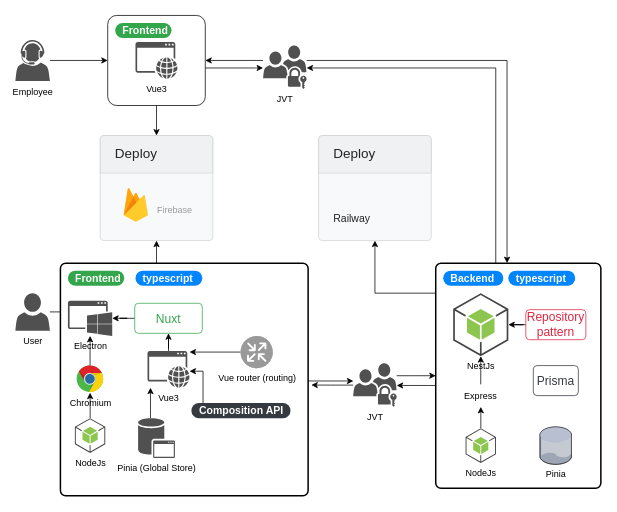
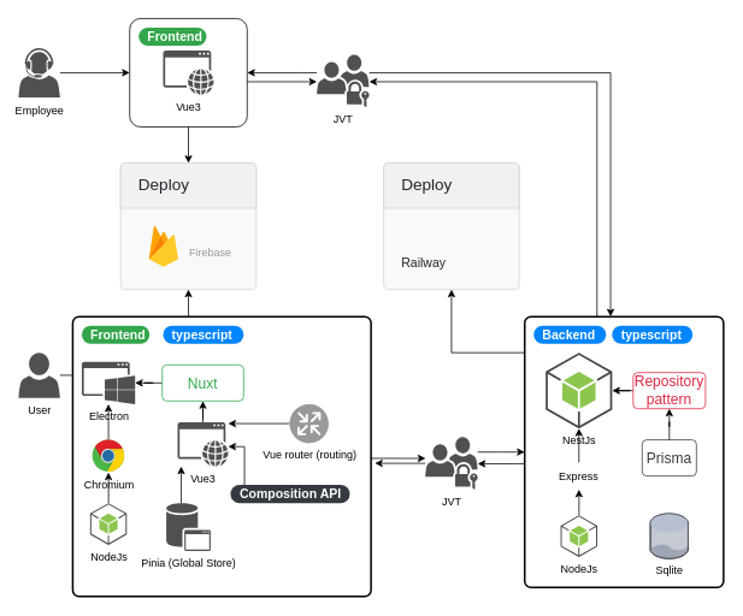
  <mxCell id="0" />
  <mxCell id="1" parent="0" />
  <mxCell id="2" value="" style="edgeStyle=orthogonalEdgeStyle;rounded=0;orthogonalLoop=1;jettySize=auto;html=1;" edge="1" parent="1" source="3" target="25"><mxGeometry relative="1" as="geometry" /></mxCell>
  <mxCell id="3" value="User" style="sketch=0;pointerEvents=1;shadow=0;dashed=0;html=1;strokeColor=none;fillColor=#505050;labelPosition=center;verticalLabelPosition=bottom;verticalAlign=top;outlineConnect=0;align=center;shape=mxgraph.office.users.user;" vertex="1" parent="1"><mxGeometry x="20" y="390" width="46" height="50" as="geometry" /></mxCell>
  <mxCell id="4" style="edgeStyle=orthogonalEdgeStyle;rounded=0;orthogonalLoop=1;jettySize=auto;html=1;" edge="1" parent="1" source="40" target="11"><mxGeometry relative="1" as="geometry"><Array as="points"><mxPoint x="499" y="390" /></Array></mxGeometry></mxCell>
  <mxCell id="5" style="edgeStyle=orthogonalEdgeStyle;rounded=0;orthogonalLoop=1;jettySize=auto;html=1;" edge="1" parent="1" source="6" target="15"><mxGeometry relative="1" as="geometry" /></mxCell>
  <mxCell id="6" value="Employee" style="sketch=0;pointerEvents=1;shadow=0;dashed=0;html=1;strokeColor=none;fillColor=#505050;labelPosition=center;verticalLabelPosition=bottom;verticalAlign=top;outlineConnect=0;align=center;shape=mxgraph.office.users.call_center_agent;" vertex="1" parent="1"><mxGeometry x="20" y="52.5" width="46" height="55" as="geometry" /></mxCell>
  <mxCell id="7" style="edgeStyle=orthogonalEdgeStyle;rounded=0;orthogonalLoop=1;jettySize=auto;html=1;exitX=0;exitY=0.5;exitDx=0;exitDy=0;entryX=1.013;entryY=0.524;entryDx=0;entryDy=0;entryPerimeter=0;" edge="1" parent="1" source="32" target="21"><mxGeometry relative="1" as="geometry" /></mxCell>
  <mxCell id="8" value="" style="html=1;shadow=0;dashed=0;shape=mxgraph.bootstrap.rrect;rSize=5;strokeColor=#D2D3D4;html=1;whiteSpace=wrap;fillColor=#F8F9FA;fontColor=#212529;verticalAlign=bottom;align=left;spacing=20;spacingBottom=0;fontSize=14;" vertex="1" parent="1"><mxGeometry x="133" y="180" width="150" height="140" as="geometry" /></mxCell>
  <mxCell id="9" value="Deploy" style="html=1;shadow=0;dashed=0;shape=mxgraph.bootstrap.topButton;rSize=5;perimeter=none;whiteSpace=wrap;fillColor=#F0F1F2;strokeColor=#D2D3D4;fontColor=#212529;resizeWidth=1;fontSize=18;align=left;spacing=20;" vertex="1" parent="8"><mxGeometry width="150" height="50" relative="1" as="geometry" /></mxCell>
  <mxCell id="10" value="Firebase" style="sketch=0;dashed=0;connectable=0;html=1;fillColor=#5184F3;strokeColor=none;shape=mxgraph.gcp2.firebase;part=1;labelPosition=right;verticalLabelPosition=middle;align=left;verticalAlign=middle;spacingLeft=5;fontColor=#999999;fontSize=12;" vertex="1" parent="8"><mxGeometry x="31.3" y="70" width="32.4" height="45" as="geometry"><mxPoint x="5" y="7" as="offset" /></mxGeometry></mxCell>
  <mxCell id="11" value="Railway" style="html=1;shadow=0;dashed=0;shape=mxgraph.bootstrap.rrect;rSize=5;strokeColor=#D2D3D4;html=1;whiteSpace=wrap;fillColor=#F8F9FA;fontColor=#212529;verticalAlign=bottom;align=left;spacing=20;spacingBottom=0;fontSize=14;" vertex="1" parent="1"><mxGeometry x="424" y="180" width="150" height="140" as="geometry" /></mxCell>
  <mxCell id="12" value="Deploy" style="html=1;shadow=0;dashed=0;shape=mxgraph.bootstrap.topButton;rSize=5;perimeter=none;whiteSpace=wrap;fillColor=#F0F1F2;strokeColor=#D2D3D4;fontColor=#212529;resizeWidth=1;fontSize=18;align=left;spacing=20;" vertex="1" parent="11"><mxGeometry width="150" height="50" relative="1" as="geometry" /></mxCell>
  <mxCell id="13" style="edgeStyle=orthogonalEdgeStyle;rounded=0;orthogonalLoop=1;jettySize=auto;html=1;" edge="1" parent="1" source="23" target="8"><mxGeometry relative="1" as="geometry" /></mxCell>
  <mxCell id="14" value="" style="group" vertex="1" connectable="0" parent="1"><mxGeometry x="143" y="20" width="130" height="120" as="geometry" /></mxCell>
  <mxCell id="15" value="" style="rounded=1;arcSize=10;whiteSpace=wrap;html=1;align=center;" vertex="1" parent="14"><mxGeometry width="130" height="120" as="geometry" /></mxCell>
  <mxCell id="16" value="Vue3" style="sketch=0;pointerEvents=1;shadow=0;dashed=0;html=1;strokeColor=none;fillColor=#505050;labelPosition=center;verticalLabelPosition=bottom;verticalAlign=top;outlineConnect=0;align=center;shape=mxgraph.office.concepts.application_web;" vertex="1" parent="14"><mxGeometry x="37" y="35.5" width="56" height="49" as="geometry" /></mxCell>
  <mxCell id="17" value="Frontend" style="rounded=1;whiteSpace=wrap;html=1;arcSize=50;strokeColor=none;strokeWidth=1;fillColor=#33A64C;fontColor=#FFFFFF;whiteSpace=wrap;align=left;verticalAlign=middle;spacingLeft=0;fontStyle=1;fontSize=14;spacing=10;" vertex="1" parent="14"><mxGeometry x="10" y="10" width="75" height="20" as="geometry" /></mxCell>
  <mxCell id="18" style="edgeStyle=orthogonalEdgeStyle;rounded=0;orthogonalLoop=1;jettySize=auto;html=1;" edge="1" parent="1" source="15" target="8"><mxGeometry relative="1" as="geometry" /></mxCell>
  <mxCell id="19" style="edgeStyle=orthogonalEdgeStyle;rounded=0;orthogonalLoop=1;jettySize=auto;html=1;" edge="1" parent="1" source="35" target="40"><mxGeometry relative="1" as="geometry"><Array as="points"><mxPoint x="675" y="80" /></Array></mxGeometry></mxCell>
  <mxCell id="20" style="edgeStyle=orthogonalEdgeStyle;rounded=0;orthogonalLoop=1;jettySize=auto;html=1;" edge="1" parent="1" source="35" target="15"><mxGeometry relative="1" as="geometry"><Array as="points"><mxPoint x="330" y="80" /><mxPoint x="330" y="80" /></Array></mxGeometry></mxCell>
  <mxCell id="21" value="" style="rounded=1;whiteSpace=wrap;html=1;absoluteArcSize=1;arcSize=14;strokeWidth=2;" vertex="1" parent="1"><mxGeometry x="80" y="350" width="330" height="310" as="geometry" /></mxCell>
  <mxCell id="22" style="edgeStyle=orthogonalEdgeStyle;rounded=0;orthogonalLoop=1;jettySize=auto;html=1;" edge="1" parent="1" source="23" target="53"><mxGeometry relative="1" as="geometry" /></mxCell>
  <mxCell id="23" value="Vue3" style="sketch=0;pointerEvents=1;shadow=0;dashed=0;html=1;strokeColor=none;fillColor=#505050;labelPosition=center;verticalLabelPosition=bottom;verticalAlign=top;outlineConnect=0;align=center;shape=mxgraph.office.concepts.application_web;" vertex="1" parent="1"><mxGeometry x="196" y="467" width="56" height="49" as="geometry" /></mxCell>
  <mxCell id="24" value="Electron" style="sketch=0;pointerEvents=1;shadow=0;dashed=0;html=1;strokeColor=none;fillColor=#505050;labelPosition=center;verticalLabelPosition=bottom;verticalAlign=top;outlineConnect=0;align=center;shape=mxgraph.office.concepts.application_windows;" vertex="1" parent="1"><mxGeometry x="90" y="400" width="59" height="47" as="geometry" /></mxCell>
  <mxCell id="25" value="Frontend" style="rounded=1;whiteSpace=wrap;html=1;arcSize=50;strokeColor=none;strokeWidth=1;fillColor=#33A64C;fontColor=#FFFFFF;whiteSpace=wrap;align=left;verticalAlign=middle;spacingLeft=0;fontStyle=1;fontSize=14;spacing=10;" vertex="1" parent="1"><mxGeometry x="90" y="360" width="75" height="20" as="geometry" /></mxCell>
  <mxCell id="26" style="edgeStyle=orthogonalEdgeStyle;rounded=0;orthogonalLoop=1;jettySize=auto;html=1;" edge="1" parent="1" source="27" target="23"><mxGeometry relative="1" as="geometry"><Array as="points"><mxPoint x="200" y="550" /><mxPoint x="200" y="550" /></Array></mxGeometry></mxCell>
  <mxCell id="27" value="Pinia (Global Store)" style="sketch=0;shadow=0;dashed=0;html=1;strokeColor=none;fillColor=#505050;labelPosition=center;verticalLabelPosition=bottom;verticalAlign=top;outlineConnect=0;align=center;shape=mxgraph.office.databases.application_store;" vertex="1" parent="1"><mxGeometry x="183.5" y="556.5" width="49" height="53" as="geometry" /></mxCell>
  <mxCell id="28" style="edgeStyle=orthogonalEdgeStyle;rounded=0;orthogonalLoop=1;jettySize=auto;html=1;" edge="1" parent="1" source="29" target="23"><mxGeometry relative="1" as="geometry"><Array as="points"><mxPoint x="270" y="469" /><mxPoint x="270" y="469" /></Array></mxGeometry></mxCell>
  <mxCell id="29" value="Vue router (routing)" style="fillColor=#999999;verticalLabelPosition=bottom;sketch=0;html=1;strokeColor=#ffffff;verticalAlign=top;align=center;points=[[0.145,0.145,0],[0.5,0,0],[0.855,0.145,0],[1,0.5,0],[0.855,0.855,0],[0.5,1,0],[0.145,0.855,0],[0,0.5,0]];pointerEvents=1;shape=mxgraph.cisco_safe.compositeIcon;bgIcon=ellipse;resIcon=mxgraph.cisco_safe.capability.routing;" vertex="1" parent="1"><mxGeometry x="320" y="447" width="43" height="43" as="geometry" /></mxCell>
  <mxCell id="30" value="" style="edgeStyle=orthogonalEdgeStyle;rounded=0;orthogonalLoop=1;jettySize=auto;html=1;entryX=0.005;entryY=0.406;entryDx=0;entryDy=0;entryPerimeter=0;" edge="1" parent="1" source="21" target="32"><mxGeometry relative="1" as="geometry"><mxPoint x="270" y="535" as="sourcePoint" /><mxPoint x="581" y="425" as="targetPoint" /><Array as="points"><mxPoint x="450" y="507" /><mxPoint x="450" y="507" /></Array></mxGeometry></mxCell>
  <mxCell id="31" style="edgeStyle=orthogonalEdgeStyle;rounded=0;orthogonalLoop=1;jettySize=auto;html=1;" edge="1" parent="1" source="32" target="40"><mxGeometry relative="1" as="geometry"><Array as="points"><mxPoint x="550" y="500" /><mxPoint x="550" y="500" /></Array></mxGeometry></mxCell>
  <mxCell id="32" value="JVT" style="sketch=0;pointerEvents=1;shadow=0;dashed=0;html=1;strokeColor=none;fillColor=#505050;labelPosition=center;verticalLabelPosition=bottom;verticalAlign=top;outlineConnect=0;align=center;shape=mxgraph.office.users.universal_security_group;" vertex="1" parent="1"><mxGeometry x="470" y="483.5" width="58" height="58" as="geometry" /></mxCell>
  <mxCell id="33" value="" style="edgeStyle=orthogonalEdgeStyle;rounded=0;orthogonalLoop=1;jettySize=auto;html=1;" edge="1" parent="1" source="15" target="35"><mxGeometry relative="1" as="geometry"><mxPoint x="273" y="80" as="sourcePoint" /><mxPoint x="675" y="360" as="targetPoint" /><Array as="points"><mxPoint x="340" y="90" /><mxPoint x="340" y="90" /></Array></mxGeometry></mxCell>
  <mxCell id="34" value="" style="edgeStyle=orthogonalEdgeStyle;rounded=0;orthogonalLoop=1;jettySize=auto;html=1;" edge="1" parent="1" source="40" target="35"><mxGeometry relative="1" as="geometry"><mxPoint x="580" y="440" as="sourcePoint" /><mxPoint x="273" y="100" as="targetPoint" /><Array as="points"><mxPoint x="660" y="90" /></Array></mxGeometry></mxCell>
  <mxCell id="35" value="JVT" style="sketch=0;pointerEvents=1;shadow=0;dashed=0;html=1;strokeColor=none;fillColor=#505050;labelPosition=center;verticalLabelPosition=bottom;verticalAlign=top;outlineConnect=0;align=center;shape=mxgraph.office.users.universal_security_group;" vertex="1" parent="1"><mxGeometry x="350" y="60" width="58" height="58" as="geometry" /></mxCell>
  <mxCell id="36" style="edgeStyle=orthogonalEdgeStyle;rounded=0;orthogonalLoop=1;jettySize=auto;html=1;" edge="1" parent="1" source="58" target="24"><mxGeometry relative="1" as="geometry" /></mxCell>
  <mxCell id="37" value="NodeJs&lt;br&gt;" style="outlineConnect=0;dashed=0;verticalLabelPosition=bottom;verticalAlign=top;align=center;html=1;shape=mxgraph.aws3.android;fillColor=#8CC64F;gradientColor=none;" vertex="1" parent="1"><mxGeometry x="99.25" y="556.5" width="40.5" height="46.29" as="geometry" /></mxCell>
  <mxCell id="38" value="typescript" style="rounded=1;whiteSpace=wrap;html=1;arcSize=50;strokeColor=none;strokeWidth=1;fillColor=#0085FC;fontColor=#FFFFFF;whiteSpace=wrap;align=left;verticalAlign=middle;spacingLeft=0;fontStyle=1;fontSize=14;spacing=10;" vertex="1" parent="1"><mxGeometry x="180" y="360" width="89" height="20" as="geometry" /></mxCell>
  <mxCell id="39" style="edgeStyle=orthogonalEdgeStyle;rounded=0;orthogonalLoop=1;jettySize=auto;html=1;" edge="1" parent="1" source="40" target="32"><mxGeometry relative="1" as="geometry"><Array as="points"><mxPoint x="570" y="513" /><mxPoint x="570" y="513" /></Array></mxGeometry></mxCell>
  <mxCell id="40" value="" style="rounded=1;whiteSpace=wrap;html=1;absoluteArcSize=1;arcSize=14;strokeWidth=2;container=0;" vertex="1" parent="1"><mxGeometry x="580" y="350" width="220" height="300" as="geometry" /></mxCell>
  <mxCell id="41" value="Backend" style="rounded=1;whiteSpace=wrap;html=1;arcSize=50;strokeColor=none;strokeWidth=1;fillColor=#0085fc;fontColor=#FFFFFF;whiteSpace=wrap;align=left;verticalAlign=middle;spacingLeft=0;fontStyle=1;fontSize=14;spacing=10;container=0;" vertex="1" parent="1"><mxGeometry x="590" y="360" width="80" height="20" as="geometry" /></mxCell>
  <mxCell id="42" value="NestJs" style="outlineConnect=0;dashed=0;verticalLabelPosition=bottom;verticalAlign=top;align=center;html=1;shape=mxgraph.aws3.android;fillColor=#8CC64F;gradientColor=none;container=0;" vertex="1" parent="1"><mxGeometry x="603.25" y="390" width="73.5" height="84" as="geometry" /></mxCell>
  <mxCell id="43" value="" style="edgeStyle=orthogonalEdgeStyle;rounded=0;orthogonalLoop=1;jettySize=auto;html=1;" edge="1" parent="1" source="56" target="42"><mxGeometry relative="1" as="geometry" /></mxCell>
- <mxCell id="44" value="Pinia" style="verticalLabelPosition=bottom;sketch=0;aspect=fixed;html=1;verticalAlign=top;strokeColor=none;align=center;outlineConnect=0;shape=mxgraph.citrix.database;container=0;" vertex="1" parent="1"><mxGeometry x="718.75" y="568.14" width="42.5" height="50" as="geometry" /></mxCell>
+ <mxCell id="44" value="Sqlite" style="verticalLabelPosition=bottom;sketch=0;aspect=fixed;html=1;verticalAlign=top;strokeColor=none;align=center;outlineConnect=0;shape=mxgraph.citrix.database;container=0;" vertex="1" parent="1"><mxGeometry x="718.75" y="568.14" width="42.5" height="50" as="geometry" /></mxCell>
  <mxCell id="45" value="typescript" style="rounded=1;whiteSpace=wrap;html=1;arcSize=50;strokeColor=none;strokeWidth=1;fillColor=#0085FC;fontColor=#FFFFFF;whiteSpace=wrap;align=left;verticalAlign=middle;spacingLeft=0;fontStyle=1;fontSize=14;spacing=10;container=0;" vertex="1" parent="1"><mxGeometry x="676.75" y="360" width="89" height="20" as="geometry" /></mxCell>
  <mxCell id="46" style="edgeStyle=orthogonalEdgeStyle;rounded=0;orthogonalLoop=1;jettySize=auto;html=1;" edge="1" parent="1" source="47" target="49"><mxGeometry relative="1" as="geometry" /></mxCell>
  <mxCell id="47" value="NodeJs&lt;br&gt;" style="outlineConnect=0;dashed=0;verticalLabelPosition=bottom;verticalAlign=top;align=center;html=1;shape=mxgraph.aws3.android;fillColor=#8CC64F;gradientColor=none;" vertex="1" parent="1"><mxGeometry x="619.75" y="570" width="40.5" height="46.29" as="geometry" /></mxCell>
  <mxCell id="48" style="edgeStyle=orthogonalEdgeStyle;rounded=0;orthogonalLoop=1;jettySize=auto;html=1;" edge="1" parent="1" source="49" target="42"><mxGeometry relative="1" as="geometry" /></mxCell>
  <mxCell id="49" value="Express" style="text;html=1;strokeColor=none;fillColor=none;align=center;verticalAlign=middle;whiteSpace=wrap;rounded=0;" vertex="1" parent="1"><mxGeometry x="610" y="511.5" width="60" height="30" as="geometry" /></mxCell>
  <mxCell id="50" style="edgeStyle=orthogonalEdgeStyle;rounded=0;orthogonalLoop=1;jettySize=auto;html=1;" edge="1" parent="1" source="51" target="23"><mxGeometry relative="1" as="geometry"><Array as="points"><mxPoint x="270" y="494" /></Array></mxGeometry></mxCell>
  <mxCell id="51" value="Composition API" style="rounded=1;whiteSpace=wrap;html=1;arcSize=50;strokeColor=none;strokeWidth=1;fillColor=#343A40;fontColor=#ffffff;whiteSpace=wrap;align=left;verticalAlign=middle;spacingLeft=0;fontStyle=1;fontSize=14;spacing=10;" vertex="1" parent="1"><mxGeometry x="254.5" y="536.5" width="132" height="20" as="geometry" /></mxCell>
  <mxCell id="52" style="edgeStyle=orthogonalEdgeStyle;rounded=0;orthogonalLoop=1;jettySize=auto;html=1;" edge="1" parent="1" source="53" target="24"><mxGeometry relative="1" as="geometry" /></mxCell>
  <mxCell id="53" value="Nuxt" style="html=1;shadow=0;dashed=0;shape=mxgraph.bootstrap.rrect;rSize=5;strokeColor=#33A64C;strokeWidth=1;fillColor=none;fontColor=#33A64C;whiteSpace=wrap;align=center;verticalAlign=middle;spacingLeft=0;fontStyle=0;fontSize=16;spacing=5;" vertex="1" parent="1"><mxGeometry x="179" y="403.5" width="90" height="40" as="geometry" /></mxCell>
  <mxCell id="54" value="Prisma" style="html=1;shadow=0;dashed=0;shape=mxgraph.bootstrap.rrect;rSize=5;strokeColor=#343A40;strokeWidth=1;fillColor=none;fontColor=#343A40;whiteSpace=wrap;align=center;verticalAlign=middle;spacingLeft=0;fontStyle=0;fontSize=16;spacing=5;" vertex="1" parent="1"><mxGeometry x="710" y="486.5" width="60" height="40" as="geometry" /></mxCell>
+ <mxCell id="55" value="" style="edgeStyle=orthogonalEdgeStyle;rounded=0;orthogonalLoop=1;jettySize=auto;html=1;" edge="1" parent="1" source="54" target="56"><mxGeometry relative="1" as="geometry"><mxPoint x="766" y="432" as="sourcePoint" /><mxPoint x="677" y="432" as="targetPoint" /></mxGeometry></mxCell>
  <mxCell id="56" value="Repository pattern" style="html=1;shadow=0;dashed=0;shape=mxgraph.bootstrap.rrect;rSize=5;strokeColor=#DB2843;strokeWidth=1;fillColor=none;fontColor=#DB2843;whiteSpace=wrap;align=center;verticalAlign=middle;spacingLeft=0;fontStyle=0;fontSize=16;spacing=5;" vertex="1" parent="1"><mxGeometry x="700" y="412" width="80" height="40" as="geometry" /></mxCell>
  <mxCell id="57" value="" style="edgeStyle=orthogonalEdgeStyle;rounded=0;orthogonalLoop=1;jettySize=auto;html=1;" edge="1" parent="1" source="37" target="58"><mxGeometry relative="1" as="geometry"><mxPoint x="120" y="557" as="sourcePoint" /><mxPoint x="120" y="447" as="targetPoint" /></mxGeometry></mxCell>
  <mxCell id="58" value="Chromium" style="dashed=0;outlineConnect=0;html=1;align=center;labelPosition=center;verticalLabelPosition=bottom;verticalAlign=top;shape=mxgraph.weblogos.chrome" vertex="1" parent="1"><mxGeometry x="101.6" y="486.5" width="35.8" height="36.09" as="geometry" /></mxCell>
